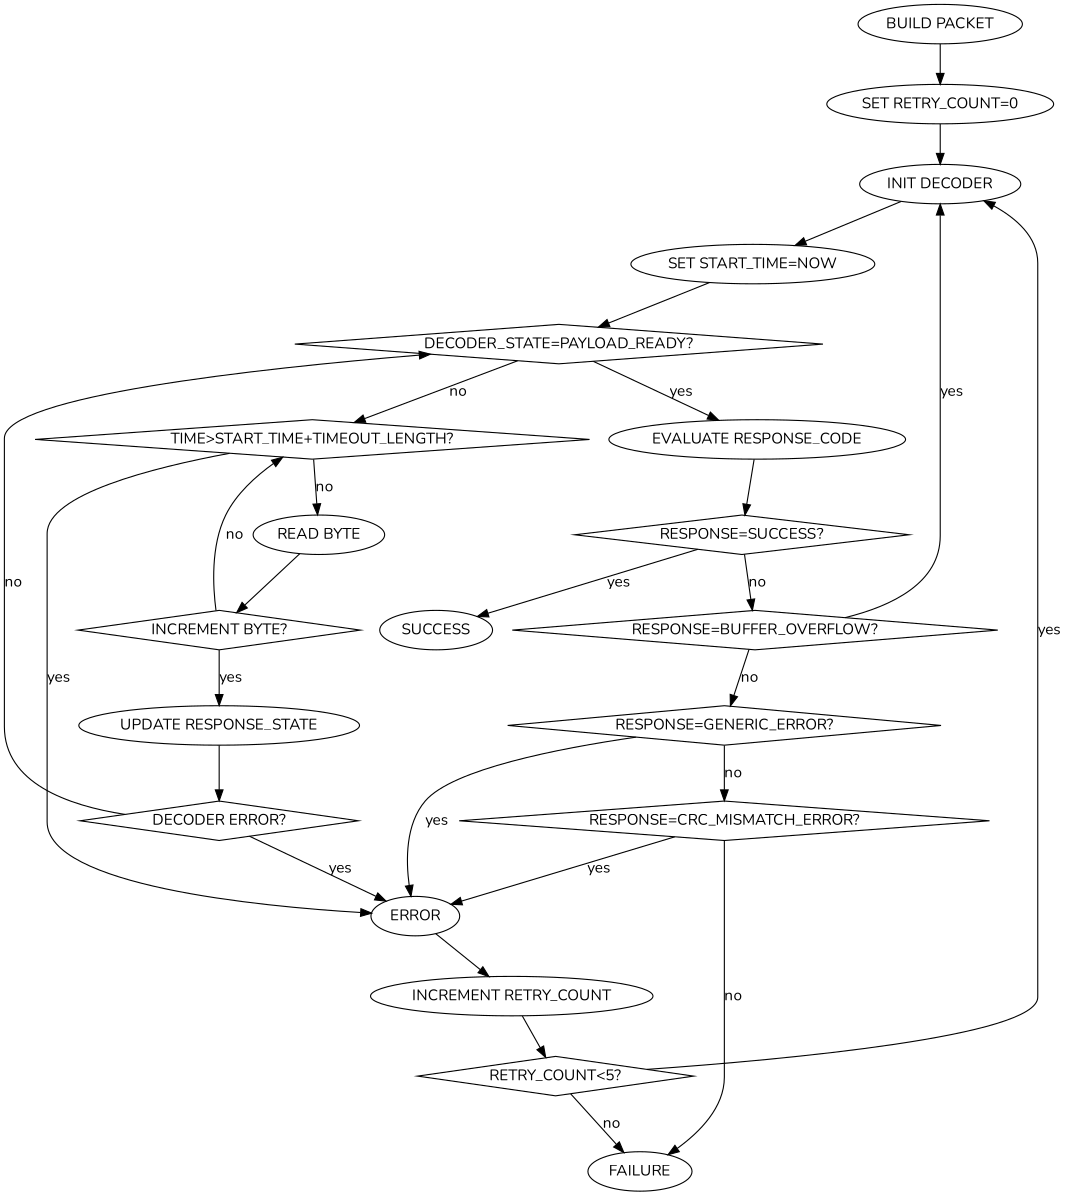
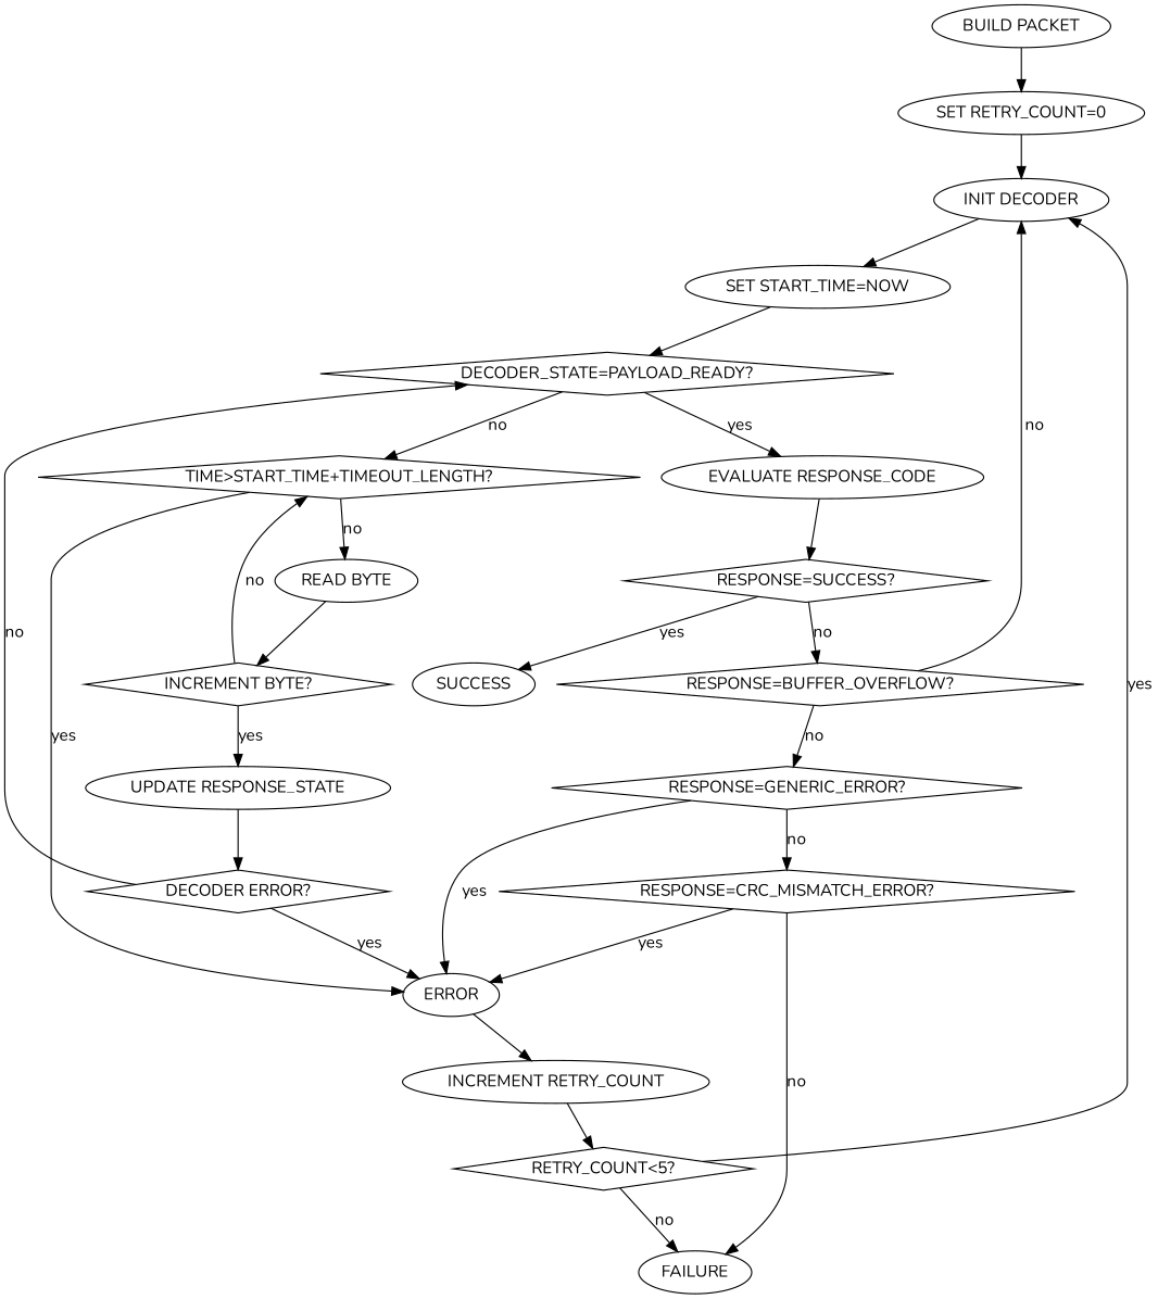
  digraph {
    fontname=Nunito
    node [fontname=Nunito]
    edge [fontname=Nunito]
    "BUILD PACKET"
    "SET RETRY_COUNT=0"
    "INIT DECODER"
    "SET START_TIME=NOW"
    "DECODER_STATE=PAYLOAD_READY?" [shape=diamond]
    "TIME>START_TIME+TIMEOUT_LENGTH?" [shape=diamond]
    "EVALUATE RESPONSE_CODE"
    "READ BYTE"
    ERROR
    "RESPONSE=SUCCESS?" [shape=diamond]
    n11 [label="INCREMENT BYTE?" shape=diamond]
    "INCREMENT RETRY_COUNT"
    SUCCESS
    "RESPONSE=BUFFER_OVERFLOW?" [shape=diamond]
    n15 [label="UPDATE RESPONSE_STATE"]
    "RETRY_COUNT<5?" [shape=diamond]
    "DECODER ERROR?" [shape=diamond]
    "RESPONSE=GENERIC_ERROR?" [shape=diamond]
    "RESPONSE=CRC_MISMATCH_ERROR?" [shape=diamond]
    FAILURE
    "BUILD PACKET" -> "SET RETRY_COUNT=0"
    "SET RETRY_COUNT=0" -> "INIT DECODER"
    "INIT DECODER" -> "SET START_TIME=NOW"
    "SET START_TIME=NOW" -> "DECODER_STATE=PAYLOAD_READY?"
    "DECODER_STATE=PAYLOAD_READY?" -> "TIME>START_TIME+TIMEOUT_LENGTH?" [label=no]
    "DECODER_STATE=PAYLOAD_READY?" -> "EVALUATE RESPONSE_CODE" [label=yes]
    "TIME>START_TIME+TIMEOUT_LENGTH?" -> "READ BYTE" [label=no]
    "TIME>START_TIME+TIMEOUT_LENGTH?" -> ERROR [label=yes]
    "EVALUATE RESPONSE_CODE" -> "RESPONSE=SUCCESS?"
    "READ BYTE" -> n11
    ERROR -> "INCREMENT RETRY_COUNT"
    "RESPONSE=SUCCESS?" -> SUCCESS [label=yes]
    "RESPONSE=SUCCESS?" -> "RESPONSE=BUFFER_OVERFLOW?" [label=no]
    n11 -> "TIME>START_TIME+TIMEOUT_LENGTH?" [label=no]
    n11 -> n15 [label=yes]
    "INCREMENT RETRY_COUNT" -> "RETRY_COUNT<5?"
-   "RESPONSE=BUFFER_OVERFLOW?" -> "INIT DECODER" [label=yes]
+   "RESPONSE=BUFFER_OVERFLOW?" -> "INIT DECODER" [label=no]
    "RESPONSE=BUFFER_OVERFLOW?" -> "RESPONSE=GENERIC_ERROR?" [label=no]
    n15 -> "DECODER ERROR?"
    "RETRY_COUNT<5?" -> "INIT DECODER" [label=yes]
    "RETRY_COUNT<5?" -> FAILURE [label=no]
    "DECODER ERROR?" -> "DECODER_STATE=PAYLOAD_READY?" [label=no]
    "DECODER ERROR?" -> ERROR [label=yes]
    "RESPONSE=GENERIC_ERROR?" -> ERROR [label=yes]
    "RESPONSE=GENERIC_ERROR?" -> "RESPONSE=CRC_MISMATCH_ERROR?" [label=no]
    "RESPONSE=CRC_MISMATCH_ERROR?" -> ERROR [label=yes]
    "RESPONSE=CRC_MISMATCH_ERROR?" -> FAILURE [label=no]
  }
